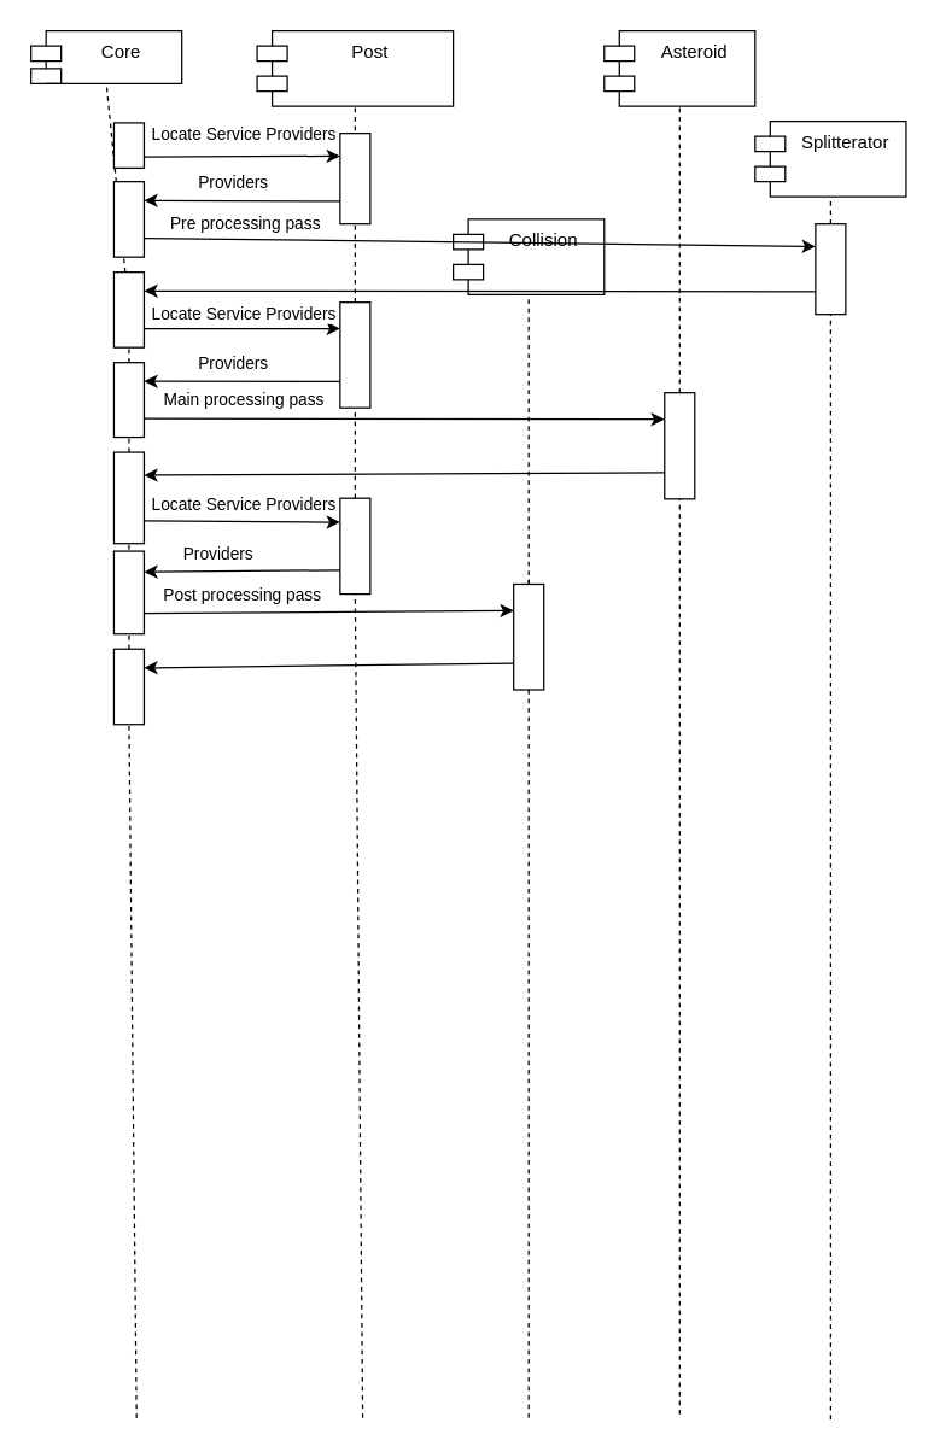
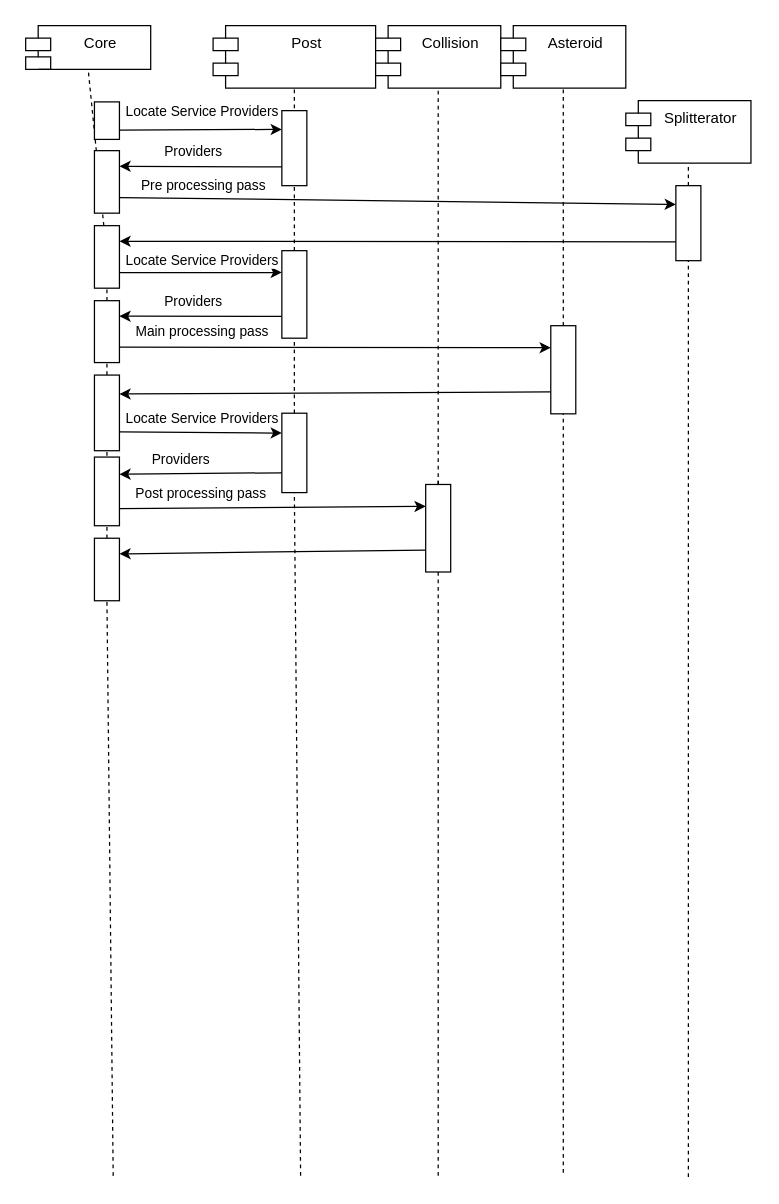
  <mxCell id="0" />
  <mxCell id="1" parent="0" />
  <mxCell id="2" value="Core" style="shape=module;align=left;spacingLeft=20;align=center;verticalAlign=top;whiteSpace=wrap;html=1;" vertex="1" parent="1"><mxGeometry x="20" y="20" width="100" height="35" as="geometry" /></mxCell>
  <mxCell id="3" value="Post" style="shape=module;align=left;spacingLeft=20;align=center;verticalAlign=top;whiteSpace=wrap;html=1;" vertex="1" parent="1"><mxGeometry x="169.9" y="20" width="130" height="50" as="geometry" /></mxCell>
- <mxCell id="4" value="Collision" style="shape=module;align=left;spacingLeft=20;align=center;verticalAlign=top;whiteSpace=wrap;html=1;" vertex="1" parent="1"><mxGeometry x="299.9" y="145" width="100.1" height="50" as="geometry" /></mxCell>
+ <mxCell id="4" value="Collision" style="shape=module;align=left;spacingLeft=20;align=center;verticalAlign=top;whiteSpace=wrap;html=1;" vertex="1" parent="1"><mxGeometry x="299.9" y="20" width="100.1" height="50" as="geometry" /></mxCell>
  <mxCell id="5" value="Asteroid" style="shape=module;align=left;spacingLeft=20;align=center;verticalAlign=top;whiteSpace=wrap;html=1;" vertex="1" parent="1"><mxGeometry x="400" y="20" width="100" height="50" as="geometry" /></mxCell>
  <mxCell id="6" value="" style="endArrow=none;dashed=1;html=1;rounded=0;entryX=0.5;entryY=1;entryDx=0;entryDy=0;" edge="1" parent="1" source="54" target="2"><mxGeometry width="50" height="50" relative="1" as="geometry"><mxPoint x="90" y="940" as="sourcePoint" /><mxPoint x="120" y="180" as="targetPoint" /></mxGeometry></mxCell>
  <mxCell id="7" value="" style="endArrow=none;dashed=1;html=1;rounded=0;entryX=0.5;entryY=1;entryDx=0;entryDy=0;" edge="1" parent="1" source="15" target="3"><mxGeometry width="50" height="50" relative="1" as="geometry"><mxPoint x="239.9" y="940" as="sourcePoint" /><mxPoint x="239.9" y="70" as="targetPoint" /></mxGeometry></mxCell>
  <mxCell id="8" value="" style="endArrow=none;dashed=1;html=1;rounded=0;entryX=0.5;entryY=1;entryDx=0;entryDy=0;exitX=0.5;exitY=0;exitDx=0;exitDy=0;" edge="1" parent="1" source="34" target="4"><mxGeometry width="50" height="50" relative="1" as="geometry"><mxPoint x="364.9" y="250" as="sourcePoint" /><mxPoint x="369.9" y="70" as="targetPoint" /></mxGeometry></mxCell>
  <mxCell id="9" value="Splitterator" style="shape=module;align=left;spacingLeft=20;align=center;verticalAlign=top;whiteSpace=wrap;html=1;" vertex="1" parent="1"><mxGeometry x="500" y="80" width="100.1" height="50" as="geometry" /></mxCell>
  <mxCell id="10" value="" style="endArrow=none;dashed=1;html=1;rounded=0;entryX=0.5;entryY=1;entryDx=0;entryDy=0;" edge="1" parent="1" source="52" target="9"><mxGeometry width="50" height="50" relative="1" as="geometry"><mxPoint x="634.9" y="940" as="sourcePoint" /><mxPoint x="629.9" y="70" as="targetPoint" /></mxGeometry></mxCell>
  <mxCell id="11" value="" style="endArrow=none;dashed=1;html=1;rounded=0;entryX=0.5;entryY=1;entryDx=0;entryDy=0;" edge="1" parent="1" source="23"><mxGeometry width="50" height="50" relative="1" as="geometry"><mxPoint x="90" y="1059.5" as="sourcePoint" /><mxPoint x="85" y="259.5" as="targetPoint" /></mxGeometry></mxCell>
  <mxCell id="12" value="" style="endArrow=classic;html=1;rounded=0;exitX=1;exitY=0.75;exitDx=0;exitDy=0;entryX=0;entryY=0.25;entryDx=0;entryDy=0;" edge="1" parent="1" source="54" target="15"><mxGeometry width="50" height="50" relative="1" as="geometry"><mxPoint x="95" y="222" as="sourcePoint" /><mxPoint x="220" y="227.5" as="targetPoint" /></mxGeometry></mxCell>
  <mxCell id="13" value="Locate Service Providers" style="edgeLabel;html=1;align=center;verticalAlign=middle;resizable=0;points=[];" vertex="1" connectable="0" parent="12"><mxGeometry x="-0.157" y="2" relative="1" as="geometry"><mxPoint x="10" y="-8" as="offset" /></mxGeometry></mxCell>
  <mxCell id="14" value="" style="endArrow=none;dashed=1;html=1;rounded=0;entryX=0.5;entryY=1;entryDx=0;entryDy=0;" edge="1" parent="1" source="32" target="15"><mxGeometry width="50" height="50" relative="1" as="geometry"><mxPoint x="239.9" y="1059.5" as="sourcePoint" /><mxPoint x="234.9" y="189.5" as="targetPoint" /></mxGeometry></mxCell>
  <mxCell id="15" value="" style="rounded=0;whiteSpace=wrap;html=1;" vertex="1" parent="1"><mxGeometry x="224.9" y="200" width="20" height="70" as="geometry" /></mxCell>
  <mxCell id="16" value="" style="endArrow=none;dashed=1;html=1;rounded=0;entryX=0.5;entryY=1;entryDx=0;entryDy=0;" edge="1" parent="1" source="34"><mxGeometry width="50" height="50" relative="1" as="geometry"><mxPoint x="349.95" y="1077.08" as="sourcePoint" /><mxPoint x="349.95" y="383.08" as="targetPoint" /></mxGeometry></mxCell>
  <mxCell id="17" value="" style="rounded=0;whiteSpace=wrap;html=1;" vertex="1" parent="1"><mxGeometry x="440" y="260" width="20" height="70.5" as="geometry" /></mxCell>
  <mxCell id="18" value="" style="endArrow=none;dashed=1;html=1;rounded=0;entryX=0.5;entryY=1;entryDx=0;entryDy=0;exitX=0.5;exitY=0;exitDx=0;exitDy=0;" edge="1" parent="1" source="17" target="5"><mxGeometry width="50" height="50" relative="1" as="geometry"><mxPoint x="344.9" y="200" as="sourcePoint" /><mxPoint x="344.9" y="80" as="targetPoint" /></mxGeometry></mxCell>
  <mxCell id="19" value="" style="endArrow=none;dashed=1;html=1;rounded=0;entryX=0.5;entryY=1;entryDx=0;entryDy=0;" edge="1" parent="1" target="17"><mxGeometry width="50" height="50" relative="1" as="geometry"><mxPoint x="450" y="937.5" as="sourcePoint" /><mxPoint x="449.76" y="189.5" as="targetPoint" /></mxGeometry></mxCell>
  <mxCell id="20" value="" style="endArrow=classic;html=1;rounded=0;exitX=0;exitY=0.75;exitDx=0;exitDy=0;entryX=1;entryY=0.25;entryDx=0;entryDy=0;" edge="1" parent="1" source="15" target="23"><mxGeometry width="50" height="50" relative="1" as="geometry"><mxPoint x="180" y="319.5" as="sourcePoint" /><mxPoint x="95" y="247" as="targetPoint" /></mxGeometry></mxCell>
  <mxCell id="21" value="Providers" style="edgeLabel;html=1;align=center;verticalAlign=middle;resizable=0;points=[];" vertex="1" connectable="0" parent="20"><mxGeometry x="-0.157" y="2" relative="1" as="geometry"><mxPoint x="-16" y="-14" as="offset" /></mxGeometry></mxCell>
  <mxCell id="22" value="" style="endArrow=none;dashed=1;html=1;rounded=0;entryX=0.5;entryY=1;entryDx=0;entryDy=0;" edge="1" parent="1" source="27" target="23"><mxGeometry width="50" height="50" relative="1" as="geometry"><mxPoint x="90" y="1059.5" as="sourcePoint" /><mxPoint x="85" y="259.5" as="targetPoint" /></mxGeometry></mxCell>
  <mxCell id="23" value="" style="rounded=0;whiteSpace=wrap;html=1;" vertex="1" parent="1"><mxGeometry x="75" y="240" width="20" height="49.5" as="geometry" /></mxCell>
  <mxCell id="24" value="" style="endArrow=classic;html=1;rounded=0;exitX=1;exitY=0.75;exitDx=0;exitDy=0;entryX=0;entryY=0.25;entryDx=0;entryDy=0;" edge="1" parent="1" source="23" target="17"><mxGeometry width="50" height="50" relative="1" as="geometry"><mxPoint x="130" y="289.5" as="sourcePoint" /><mxPoint x="540" y="279.5" as="targetPoint" /></mxGeometry></mxCell>
  <mxCell id="25" value="Main processing pass" style="edgeLabel;html=1;align=center;verticalAlign=middle;resizable=0;points=[];" vertex="1" connectable="0" parent="24"><mxGeometry x="-0.157" y="2" relative="1" as="geometry"><mxPoint x="-80" y="-11" as="offset" /></mxGeometry></mxCell>
  <mxCell id="26" value="" style="endArrow=none;dashed=1;html=1;rounded=0;entryX=0.5;entryY=1;entryDx=0;entryDy=0;" edge="1" parent="1" source="41"><mxGeometry width="50" height="50" relative="1" as="geometry"><mxPoint x="90" y="1069.5" as="sourcePoint" /><mxPoint x="85" y="360" as="targetPoint" /></mxGeometry></mxCell>
  <mxCell id="27" value="" style="rounded=0;whiteSpace=wrap;html=1;" vertex="1" parent="1"><mxGeometry x="75" y="299.5" width="20" height="60.5" as="geometry" /></mxCell>
  <mxCell id="28" value="" style="endArrow=classic;html=1;rounded=0;exitX=0;exitY=0.75;exitDx=0;exitDy=0;entryX=1;entryY=0.25;entryDx=0;entryDy=0;" edge="1" parent="1" source="17" target="27"><mxGeometry width="50" height="50" relative="1" as="geometry"><mxPoint x="245" y="257.5" as="sourcePoint" /><mxPoint x="105" y="257.5" as="targetPoint" /></mxGeometry></mxCell>
  <mxCell id="29" value="" style="endArrow=classic;html=1;rounded=0;exitX=1;exitY=0.75;exitDx=0;exitDy=0;entryX=0;entryY=0.25;entryDx=0;entryDy=0;" edge="1" parent="1" source="27" target="32"><mxGeometry width="50" height="50" relative="1" as="geometry"><mxPoint x="150" y="369.5" as="sourcePoint" /><mxPoint x="395" y="328" as="targetPoint" /></mxGeometry></mxCell>
  <mxCell id="30" value="Locate Service Providers" style="edgeLabel;html=1;align=center;verticalAlign=middle;resizable=0;points=[];" vertex="1" connectable="0" parent="29"><mxGeometry x="-0.157" y="2" relative="1" as="geometry"><mxPoint x="10" y="-10" as="offset" /></mxGeometry></mxCell>
  <mxCell id="31" value="" style="endArrow=none;dashed=1;html=1;rounded=0;entryX=0.5;entryY=1;entryDx=0;entryDy=0;" edge="1" parent="1" target="32"><mxGeometry width="50" height="50" relative="1" as="geometry"><mxPoint x="239.9" y="940" as="sourcePoint" /><mxPoint x="234.9" y="140" as="targetPoint" /></mxGeometry></mxCell>
  <mxCell id="32" value="" style="rounded=0;whiteSpace=wrap;html=1;" vertex="1" parent="1"><mxGeometry x="224.9" y="330" width="20" height="63.5" as="geometry" /></mxCell>
  <mxCell id="33" value="" style="endArrow=none;dashed=1;html=1;rounded=0;entryX=0.5;entryY=1;entryDx=0;entryDy=0;" edge="1" parent="1" target="34"><mxGeometry width="50" height="50" relative="1" as="geometry"><mxPoint x="349.95" y="940" as="sourcePoint" /><mxPoint x="349.95" y="246" as="targetPoint" /></mxGeometry></mxCell>
  <mxCell id="34" value="" style="rounded=0;whiteSpace=wrap;html=1;" vertex="1" parent="1"><mxGeometry x="339.95" y="387" width="20" height="70" as="geometry" /></mxCell>
  <mxCell id="35" value="" style="rounded=0;whiteSpace=wrap;html=1;" vertex="1" parent="1"><mxGeometry x="75" y="365.08" width="20" height="54.92" as="geometry" /></mxCell>
  <mxCell id="36" value="" style="endArrow=classic;html=1;rounded=0;exitX=0;exitY=0.75;exitDx=0;exitDy=0;entryX=1;entryY=0.25;entryDx=0;entryDy=0;" edge="1" parent="1" source="32" target="35"><mxGeometry width="50" height="50" relative="1" as="geometry"><mxPoint x="235" y="377.125" as="sourcePoint" /><mxPoint x="105" y="275.08" as="targetPoint" /></mxGeometry></mxCell>
  <mxCell id="37" value="Providers" style="edgeLabel;html=1;align=center;verticalAlign=middle;resizable=0;points=[];" vertex="1" connectable="0" parent="36"><mxGeometry x="-0.157" y="2" relative="1" as="geometry"><mxPoint x="-26" y="-14" as="offset" /></mxGeometry></mxCell>
  <mxCell id="38" value="" style="endArrow=classic;html=1;rounded=0;exitX=1;exitY=0.75;exitDx=0;exitDy=0;entryX=0;entryY=0.25;entryDx=0;entryDy=0;" edge="1" parent="1" source="35" target="34"><mxGeometry width="50" height="50" relative="1" as="geometry"><mxPoint x="115" y="417.08" as="sourcePoint" /><mxPoint x="370" y="397.08" as="targetPoint" /></mxGeometry></mxCell>
  <mxCell id="39" value="Post processing pass" style="edgeLabel;html=1;align=center;verticalAlign=middle;resizable=0;points=[];" vertex="1" connectable="0" parent="38"><mxGeometry x="-0.157" y="2" relative="1" as="geometry"><mxPoint x="-38" y="-10" as="offset" /></mxGeometry></mxCell>
  <mxCell id="40" value="" style="endArrow=none;dashed=1;html=1;rounded=0;entryX=0.5;entryY=1;entryDx=0;entryDy=0;" edge="1" parent="1" target="41"><mxGeometry width="50" height="50" relative="1" as="geometry"><mxPoint x="90" y="940" as="sourcePoint" /><mxPoint x="85" y="220" as="targetPoint" /></mxGeometry></mxCell>
  <mxCell id="41" value="" style="rounded=0;whiteSpace=wrap;html=1;" vertex="1" parent="1"><mxGeometry x="75" y="430" width="20" height="50" as="geometry" /></mxCell>
  <mxCell id="42" value="" style="endArrow=classic;html=1;rounded=0;exitX=0;exitY=0.75;exitDx=0;exitDy=0;entryX=1;entryY=0.25;entryDx=0;entryDy=0;" edge="1" parent="1" source="34" target="41"><mxGeometry width="50" height="50" relative="1" as="geometry"><mxPoint x="300" y="427.08" as="sourcePoint" /><mxPoint x="160" y="428.08" as="targetPoint" /></mxGeometry></mxCell>
  <mxCell id="43" value="" style="endArrow=none;dashed=1;html=1;rounded=0;entryX=0.5;entryY=1;entryDx=0;entryDy=0;" edge="1" source="48" parent="1"><mxGeometry width="50" height="50" relative="1" as="geometry"><mxPoint x="90" y="940" as="sourcePoint" /><mxPoint x="85" y="140" as="targetPoint" /></mxGeometry></mxCell>
  <mxCell id="44" value="" style="endArrow=classic;html=1;rounded=0;exitX=1;exitY=0.75;exitDx=0;exitDy=0;entryX=0;entryY=0.25;entryDx=0;entryDy=0;" edge="1" source="58" target="45" parent="1"><mxGeometry width="50" height="50" relative="1" as="geometry"><mxPoint x="95" y="102.5" as="sourcePoint" /><mxPoint x="220" y="108" as="targetPoint" /></mxGeometry></mxCell>
  <mxCell id="45" value="" style="rounded=0;whiteSpace=wrap;html=1;" vertex="1" parent="1"><mxGeometry x="224.9" y="88" width="20" height="60" as="geometry" /></mxCell>
  <mxCell id="46" value="" style="endArrow=classic;html=1;rounded=0;exitX=0;exitY=0.75;exitDx=0;exitDy=0;entryX=1;entryY=0.25;entryDx=0;entryDy=0;" edge="1" source="45" target="48" parent="1"><mxGeometry width="50" height="50" relative="1" as="geometry"><mxPoint x="180" y="200" as="sourcePoint" /><mxPoint x="95" y="127.5" as="targetPoint" /></mxGeometry></mxCell>
  <mxCell id="47" value="Providers" style="edgeLabel;html=1;align=center;verticalAlign=middle;resizable=0;points=[];" vertex="1" connectable="0" parent="46"><mxGeometry x="-0.157" y="2" relative="1" as="geometry"><mxPoint x="-16" y="-14" as="offset" /></mxGeometry></mxCell>
  <mxCell id="48" value="" style="rounded=0;whiteSpace=wrap;html=1;" vertex="1" parent="1"><mxGeometry x="75" y="120" width="20" height="50" as="geometry" /></mxCell>
  <mxCell id="49" value="" style="endArrow=classic;html=1;rounded=0;exitX=1;exitY=0.75;exitDx=0;exitDy=0;entryX=0;entryY=0.25;entryDx=0;entryDy=0;" edge="1" source="48" parent="1" target="52"><mxGeometry width="50" height="50" relative="1" as="geometry"><mxPoint x="130" y="170" as="sourcePoint" /><mxPoint x="555" y="162.5" as="targetPoint" /></mxGeometry></mxCell>
  <mxCell id="50" value="Pre processing pass" style="edgeLabel;html=1;align=center;verticalAlign=middle;resizable=0;points=[];" vertex="1" connectable="0" parent="49"><mxGeometry x="-0.157" y="2" relative="1" as="geometry"><mxPoint x="-122" y="-10" as="offset" /></mxGeometry></mxCell>
  <mxCell id="51" value="" style="endArrow=none;dashed=1;html=1;rounded=0;entryX=0.5;entryY=1;entryDx=0;entryDy=0;" edge="1" parent="1" target="52"><mxGeometry width="50" height="50" relative="1" as="geometry"><mxPoint x="550.05" y="941" as="sourcePoint" /><mxPoint x="555.05" y="71" as="targetPoint" /></mxGeometry></mxCell>
  <mxCell id="52" value="" style="rounded=0;whiteSpace=wrap;html=1;" vertex="1" parent="1"><mxGeometry x="540.05" y="148" width="20" height="60" as="geometry" /></mxCell>
  <mxCell id="53" value="" style="endArrow=none;dashed=1;html=1;rounded=0;entryX=0.5;entryY=1;entryDx=0;entryDy=0;" edge="1" parent="1" target="54"><mxGeometry width="50" height="50" relative="1" as="geometry"><mxPoint x="85" y="209.5" as="sourcePoint" /><mxPoint x="85" y="70" as="targetPoint" /></mxGeometry></mxCell>
  <mxCell id="54" value="" style="rounded=0;whiteSpace=wrap;html=1;" vertex="1" parent="1"><mxGeometry x="75" y="180" width="20" height="50" as="geometry" /></mxCell>
  <mxCell id="55" value="" style="endArrow=classic;html=1;rounded=0;exitX=0;exitY=0.75;exitDx=0;exitDy=0;entryX=1;entryY=0.25;entryDx=0;entryDy=0;" edge="1" parent="1" source="52" target="54"><mxGeometry width="50" height="50" relative="1" as="geometry"><mxPoint x="490" y="200" as="sourcePoint" /><mxPoint x="350" y="200" as="targetPoint" /></mxGeometry></mxCell>
  <mxCell id="56" value="" style="endArrow=classic;html=1;rounded=0;exitX=1;exitY=0.25;exitDx=0;exitDy=0;entryX=0;entryY=0.25;entryDx=0;entryDy=0;" edge="1" parent="1" target="58"><mxGeometry width="50" height="50" relative="1" as="geometry"><mxPoint x="95" y="102.5" as="sourcePoint" /><mxPoint x="235" y="103" as="targetPoint" /></mxGeometry></mxCell>
  <mxCell id="57" value="Locate Service Providers" style="edgeLabel;html=1;align=center;verticalAlign=middle;resizable=0;points=[];" vertex="1" connectable="0" parent="56"><mxGeometry x="-0.157" y="2" relative="1" as="geometry"><mxPoint x="75" y="-10" as="offset" /></mxGeometry></mxCell>
  <mxCell id="58" value="" style="rounded=0;whiteSpace=wrap;html=1;" vertex="1" parent="1"><mxGeometry x="75" y="81" width="20" height="30" as="geometry" /></mxCell>
  <mxCell id="59" value="" style="endArrow=none;dashed=1;html=1;rounded=0;entryX=0.5;entryY=1;entryDx=0;entryDy=0;exitX=0.5;exitY=0;exitDx=0;exitDy=0;" edge="1" parent="1" source="23" target="54"><mxGeometry width="50" height="50" relative="1" as="geometry"><mxPoint x="95" y="310" as="sourcePoint" /><mxPoint x="95" y="300" as="targetPoint" /><Array as="points" /></mxGeometry></mxCell>
